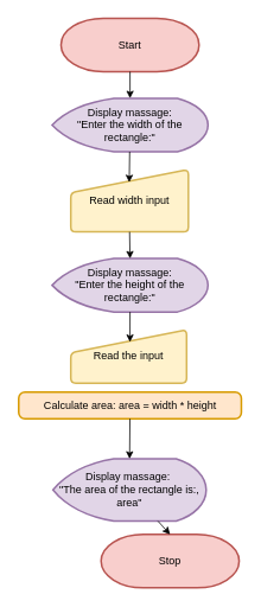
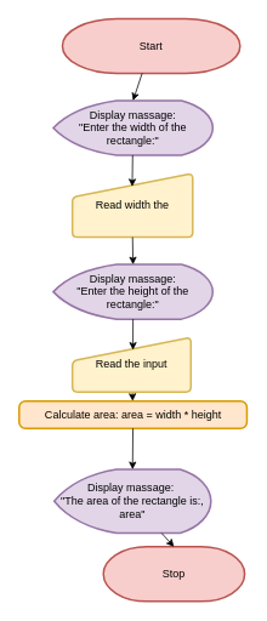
  <mxCell id="0" />
  <mxCell id="1" parent="0" />
- <mxCell id="2" value="Start" style="strokeWidth=2;html=1;shape=mxgraph.flowchart.terminator;whiteSpace=wrap;fillColor=#f8cecc;strokeColor=#b85450;" parent="1" vertex="1"><mxGeometry x="68" y="20" width="155" height="60" as="geometry" /></mxCell>
+ <mxCell id="2" value="Start" style="strokeWidth=2;html=1;shape=mxgraph.flowchart.terminator;whiteSpace=wrap;fillColor=#f8cecc;strokeColor=#b85450;" parent="1" vertex="1"><mxGeometry x="68" y="20" width="195" height="60" as="geometry" /></mxCell>
  <mxCell id="3" value="Display massage:&lt;div&gt;&quot;Enter the width of the rectangle:&quot;&lt;/div&gt;" style="strokeWidth=2;html=1;shape=mxgraph.flowchart.display;whiteSpace=wrap;align=center;fillColor=#e1d5e7;strokeColor=#9673a6;" parent="1" vertex="1"><mxGeometry x="58" y="110" width="175" height="60" as="geometry" /></mxCell>
- <mxCell id="4" value="Read width input" style="html=1;strokeWidth=2;shape=manualInput;whiteSpace=wrap;rounded=1;size=26;arcSize=11;fillColor=#fff2cc;strokeColor=#d6b656;verticalAlign=middle;" parent="1" vertex="1"><mxGeometry x="79" y="190" width="132" height="70" as="geometry" /></mxCell>
+ <mxCell id="4" value="Read width the" style="html=1;strokeWidth=2;shape=manualInput;whiteSpace=wrap;rounded=1;size=26;arcSize=11;fillColor=#fff2cc;strokeColor=#d6b656;verticalAlign=middle;" parent="1" vertex="1"><mxGeometry x="79" y="190" width="132" height="70" as="geometry" /></mxCell>
  <mxCell id="5" style="edgeStyle=none;html=1;entryX=0.5;entryY=0;entryDx=0;entryDy=0;entryPerimeter=0;" parent="1" source="2" target="3" edge="1"><mxGeometry relative="1" as="geometry" /></mxCell>
  <mxCell id="6" value="Display massage:&lt;div&gt;&quot;Enter the height of the rectangle:&quot;&lt;/div&gt;" style="strokeWidth=2;html=1;shape=mxgraph.flowchart.display;whiteSpace=wrap;align=center;fillColor=#e1d5e7;strokeColor=#9673a6;" parent="1" vertex="1"><mxGeometry x="58" y="290" width="175" height="60" as="geometry" /></mxCell>
  <mxCell id="7" value="Display massage:&amp;nbsp;&lt;div&gt;&quot;The area of the rectangle is:, area&quot;&lt;/div&gt;" style="strokeWidth=2;html=1;shape=mxgraph.flowchart.display;whiteSpace=wrap;fillColor=#e1d5e7;strokeColor=#9673a6;" parent="1" vertex="1"><mxGeometry x="59" y="515" width="172" height="70" as="geometry" /></mxCell>
  <mxCell id="8" style="edgeStyle=none;html=1;exitX=0.5;exitY=1;exitDx=0;exitDy=0;entryX=0.5;entryY=0;entryDx=0;entryDy=0;entryPerimeter=0;" parent="1" source="4" target="6" edge="1"><mxGeometry relative="1" as="geometry" /></mxCell>
  <mxCell id="9" value="Stop" style="strokeWidth=2;html=1;shape=mxgraph.flowchart.terminator;whiteSpace=wrap;fillColor=#f8cecc;strokeColor=#b85450;" parent="1" vertex="1"><mxGeometry x="113" y="600" width="155" height="60" as="geometry" /></mxCell>
+ <mxCell id="10" style="edgeStyle=none;html=1;" parent="1" source="11" target="13" edge="1"><mxGeometry relative="1" as="geometry" /></mxCell>
  <mxCell id="11" value="Read the input" style="html=1;strokeWidth=2;shape=manualInput;whiteSpace=wrap;rounded=1;size=26;arcSize=11;fillColor=#fff2cc;strokeColor=#d6b656;verticalAlign=middle;labelPosition=center;verticalLabelPosition=middle;align=center;" parent="1" vertex="1"><mxGeometry x="79" y="370" width="130" height="60" as="geometry" /></mxCell>
  <mxCell id="12" style="edgeStyle=none;html=1;exitX=0.5;exitY=1;exitDx=0;exitDy=0;exitPerimeter=0;entryX=0.511;entryY=0.23;entryDx=0;entryDy=0;entryPerimeter=0;" parent="1" source="6" target="11" edge="1"><mxGeometry relative="1" as="geometry" /></mxCell>
  <mxCell id="13" value="Calculate area: area = width * height" style="rounded=1;whiteSpace=wrap;html=1;absoluteArcSize=1;arcSize=14;strokeWidth=2;fillColor=#ffe6cc;strokeColor=#d79b00;" parent="1" vertex="1"><mxGeometry x="20.5" y="440" width="250" height="30" as="geometry" /></mxCell>
  <mxCell id="14" style="edgeStyle=none;html=1;entryX=0.5;entryY=0;entryDx=0;entryDy=0;entryPerimeter=0;" parent="1" source="13" target="7" edge="1"><mxGeometry relative="1" as="geometry" /></mxCell>
  <mxCell id="15" style="edgeStyle=none;html=1;entryX=0.5;entryY=0;entryDx=0;entryDy=0;entryPerimeter=0;" parent="1" source="7" target="9" edge="1"><mxGeometry relative="1" as="geometry" /></mxCell>
  <mxCell id="16" style="edgeStyle=none;html=1;entryX=0.497;entryY=0.205;entryDx=0;entryDy=0;entryPerimeter=0;" parent="1" source="3" target="4" edge="1"><mxGeometry relative="1" as="geometry" /></mxCell>
